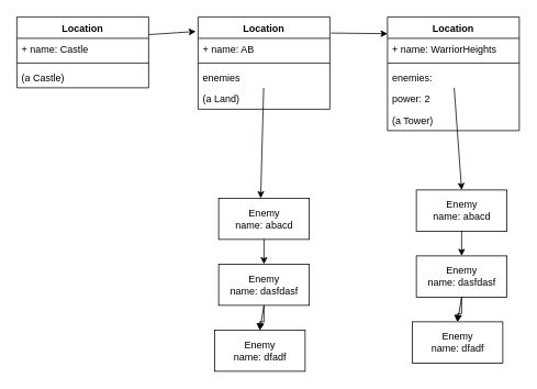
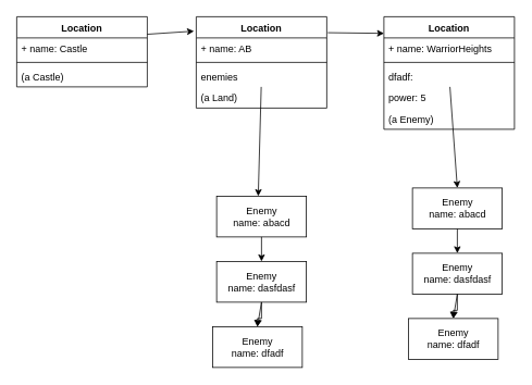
  <mxCell id="0" />
  <mxCell id="1" parent="0" />
  <mxCell id="2" value="Location" style="swimlane;fontStyle=1;align=center;verticalAlign=top;childLayout=stackLayout;horizontal=1;startSize=26;horizontalStack=0;resizeParent=1;resizeParentMax=0;resizeLast=0;collapsible=1;marginBottom=0;" vertex="1" parent="1"><mxGeometry x="20" y="20" width="160" height="86" as="geometry" /></mxCell>
  <mxCell id="3" value="+ name: Castle&#10;" style="text;strokeColor=none;fillColor=none;align=left;verticalAlign=top;spacingLeft=4;spacingRight=4;overflow=hidden;rotatable=0;points=[[0,0.5],[1,0.5]];portConstraint=eastwest;" vertex="1" parent="2"><mxGeometry y="26" width="160" height="26" as="geometry" /></mxCell>
  <mxCell id="4" value="" style="line;strokeWidth=1;fillColor=none;align=left;verticalAlign=middle;spacingTop=-1;spacingLeft=3;spacingRight=3;rotatable=0;labelPosition=right;points=[];portConstraint=eastwest;" vertex="1" parent="2"><mxGeometry y="52" width="160" height="8" as="geometry" /></mxCell>
  <mxCell id="5" value="(a Castle)&#10;" style="text;strokeColor=none;fillColor=none;align=left;verticalAlign=top;spacingLeft=4;spacingRight=4;overflow=hidden;rotatable=0;points=[[0,0.5],[1,0.5]];portConstraint=eastwest;" vertex="1" parent="2"><mxGeometry y="60" width="160" height="26" as="geometry" /></mxCell>
  <mxCell id="6" value="Location" style="swimlane;fontStyle=1;align=center;verticalAlign=top;childLayout=stackLayout;horizontal=1;startSize=26;horizontalStack=0;resizeParent=1;resizeParentMax=0;resizeLast=0;collapsible=1;marginBottom=0;" vertex="1" parent="1"><mxGeometry x="240" y="20" width="160" height="112" as="geometry" /></mxCell>
  <mxCell id="7" value="+ name: AB&#10;" style="text;strokeColor=none;fillColor=none;align=left;verticalAlign=top;spacingLeft=4;spacingRight=4;overflow=hidden;rotatable=0;points=[[0,0.5],[1,0.5]];portConstraint=eastwest;" vertex="1" parent="6"><mxGeometry y="26" width="160" height="26" as="geometry" /></mxCell>
  <mxCell id="8" value="" style="line;strokeWidth=1;fillColor=none;align=left;verticalAlign=middle;spacingTop=-1;spacingLeft=3;spacingRight=3;rotatable=0;labelPosition=right;points=[];portConstraint=eastwest;" vertex="1" parent="6"><mxGeometry y="52" width="160" height="8" as="geometry" /></mxCell>
  <mxCell id="9" value="enemies&#10;" style="text;strokeColor=none;fillColor=none;align=left;verticalAlign=top;spacingLeft=4;spacingRight=4;overflow=hidden;rotatable=0;points=[[0,0.5],[1,0.5]];portConstraint=eastwest;" vertex="1" parent="6"><mxGeometry y="60" width="160" height="26" as="geometry" /></mxCell>
  <mxCell id="10" value="(a Land)&#10;" style="text;strokeColor=none;fillColor=none;align=left;verticalAlign=top;spacingLeft=4;spacingRight=4;overflow=hidden;rotatable=0;points=[[0,0.5],[1,0.5]];portConstraint=eastwest;" vertex="1" parent="6"><mxGeometry y="86" width="160" height="26" as="geometry" /></mxCell>
  <mxCell id="11" value="" style="endArrow=classic;html=1;exitX=1;exitY=0.25;exitDx=0;exitDy=0;entryX=-0.017;entryY=0.158;entryDx=0;entryDy=0;entryPerimeter=0;" edge="1" parent="1" source="2" target="6"><mxGeometry width="50" height="50" relative="1" as="geometry"><mxPoint x="330" y="270" as="sourcePoint" /><mxPoint x="380" y="220" as="targetPoint" /></mxGeometry></mxCell>
  <mxCell id="12" value="Location" style="swimlane;fontStyle=1;align=center;verticalAlign=top;childLayout=stackLayout;horizontal=1;startSize=26;horizontalStack=0;resizeParent=1;resizeParentMax=0;resizeLast=0;collapsible=1;marginBottom=0;" vertex="1" parent="1"><mxGeometry x="470" y="20" width="160" height="138" as="geometry" /></mxCell>
  <mxCell id="13" value="+ name: WarriorHeights&#10;" style="text;strokeColor=none;fillColor=none;align=left;verticalAlign=top;spacingLeft=4;spacingRight=4;overflow=hidden;rotatable=0;points=[[0,0.5],[1,0.5]];portConstraint=eastwest;" vertex="1" parent="12"><mxGeometry y="26" width="160" height="26" as="geometry" /></mxCell>
  <mxCell id="14" value="" style="line;strokeWidth=1;fillColor=none;align=left;verticalAlign=middle;spacingTop=-1;spacingLeft=3;spacingRight=3;rotatable=0;labelPosition=right;points=[];portConstraint=eastwest;" vertex="1" parent="12"><mxGeometry y="52" width="160" height="8" as="geometry" /></mxCell>
- <mxCell id="15" value="enemies: " style="text;strokeColor=none;fillColor=none;align=left;verticalAlign=top;spacingLeft=4;spacingRight=4;overflow=hidden;rotatable=0;points=[[0,0.5],[1,0.5]];portConstraint=eastwest;" vertex="1" parent="12"><mxGeometry y="60" width="160" height="26" as="geometry" /></mxCell>
- <mxCell id="16" value="power: 2" style="text;strokeColor=none;fillColor=none;align=left;verticalAlign=top;spacingLeft=4;spacingRight=4;overflow=hidden;rotatable=0;points=[[0,0.5],[1,0.5]];portConstraint=eastwest;" vertex="1" parent="12"><mxGeometry y="86" width="160" height="26" as="geometry" /></mxCell>
- <mxCell id="17" value="(a Tower)" style="text;strokeColor=none;fillColor=none;align=left;verticalAlign=top;spacingLeft=4;spacingRight=4;overflow=hidden;rotatable=0;points=[[0,0.5],[1,0.5]];portConstraint=eastwest;" vertex="1" parent="12"><mxGeometry y="112" width="160" height="26" as="geometry" /></mxCell>
+ <mxCell id="15" value="dfadf: " style="text;strokeColor=none;fillColor=none;align=left;verticalAlign=top;spacingLeft=4;spacingRight=4;overflow=hidden;rotatable=0;points=[[0,0.5],[1,0.5]];portConstraint=eastwest;" vertex="1" parent="12"><mxGeometry y="60" width="160" height="26" as="geometry" /></mxCell>
+ <mxCell id="16" value="power: 5" style="text;strokeColor=none;fillColor=none;align=left;verticalAlign=top;spacingLeft=4;spacingRight=4;overflow=hidden;rotatable=0;points=[[0,0.5],[1,0.5]];portConstraint=eastwest;" vertex="1" parent="12"><mxGeometry y="86" width="160" height="26" as="geometry" /></mxCell>
+ <mxCell id="17" value="(a Enemy)" style="text;strokeColor=none;fillColor=none;align=left;verticalAlign=top;spacingLeft=4;spacingRight=4;overflow=hidden;rotatable=0;points=[[0,0.5],[1,0.5]];portConstraint=eastwest;" vertex="1" parent="12"><mxGeometry y="112" width="160" height="26" as="geometry" /></mxCell>
  <mxCell id="18" value="" style="endArrow=classic;html=1;entryX=0.001;entryY=0.148;entryDx=0;entryDy=0;entryPerimeter=0;exitX=1.008;exitY=0.175;exitDx=0;exitDy=0;exitPerimeter=0;" edge="1" parent="1" source="6" target="12"><mxGeometry width="50" height="50" relative="1" as="geometry"><mxPoint x="330" y="270" as="sourcePoint" /><mxPoint x="380" y="220" as="targetPoint" /></mxGeometry></mxCell>
  <mxCell id="19" value="" style="endArrow=classic;html=1;" edge="1" parent="1" source="9"><mxGeometry width="50" height="50" relative="1" as="geometry"><mxPoint x="330" y="270" as="sourcePoint" /><mxPoint x="316" y="240" as="targetPoint" /></mxGeometry></mxCell>
  <mxCell id="20" value="Enemy&lt;br&gt;name: abacd" style="html=1;" vertex="1" parent="1"><mxGeometry x="265" y="240" width="110" height="50" as="geometry" /></mxCell>
  <mxCell id="21" value="" style="edgeStyle=orthogonalEdgeStyle;rounded=0;orthogonalLoop=1;jettySize=auto;html=1;" edge="1" parent="1" source="22" target="23"><mxGeometry relative="1" as="geometry" /></mxCell>
  <mxCell id="22" value="Enemy&lt;br&gt;name: dasfdasf" style="html=1;" vertex="1" parent="1"><mxGeometry x="265" y="320" width="110" height="50" as="geometry" /></mxCell>
  <mxCell id="23" value="Enemy&lt;br&gt;name: dfadf" style="html=1;" vertex="1" parent="1"><mxGeometry x="260" y="400" width="110" height="50" as="geometry" /></mxCell>
  <mxCell id="24" value="" style="endArrow=classic;html=1;exitX=0.5;exitY=1;exitDx=0;exitDy=0;entryX=0.5;entryY=0;entryDx=0;entryDy=0;" edge="1" parent="1" source="20" target="22"><mxGeometry width="50" height="50" relative="1" as="geometry"><mxPoint x="330" y="260" as="sourcePoint" /><mxPoint x="380" y="210" as="targetPoint" /></mxGeometry></mxCell>
  <mxCell id="25" value="" style="endArrow=classic;html=1;entryX=0.5;entryY=0;entryDx=0;entryDy=0;exitX=0.5;exitY=1;exitDx=0;exitDy=0;" edge="1" parent="1" source="22" target="23"><mxGeometry width="50" height="50" relative="1" as="geometry"><mxPoint x="330" y="260" as="sourcePoint" /><mxPoint x="380" y="210" as="targetPoint" /></mxGeometry></mxCell>
  <mxCell id="26" value="Enemy&lt;br&gt;name: abacd" style="html=1;" vertex="1" parent="1"><mxGeometry x="505" y="230" width="110" height="50" as="geometry" /></mxCell>
  <mxCell id="27" value="" style="edgeStyle=orthogonalEdgeStyle;rounded=0;orthogonalLoop=1;jettySize=auto;html=1;" edge="1" parent="1" source="28" target="29"><mxGeometry relative="1" as="geometry" /></mxCell>
  <mxCell id="28" value="Enemy&lt;br&gt;name: dasfdasf" style="html=1;" vertex="1" parent="1"><mxGeometry x="505" y="310" width="110" height="50" as="geometry" /></mxCell>
  <mxCell id="29" value="Enemy&lt;br&gt;name: dfadf" style="html=1;" vertex="1" parent="1"><mxGeometry x="500" y="390" width="110" height="50" as="geometry" /></mxCell>
  <mxCell id="30" value="" style="endArrow=classic;html=1;exitX=0.5;exitY=1;exitDx=0;exitDy=0;entryX=0.5;entryY=0;entryDx=0;entryDy=0;" edge="1" parent="1" source="26" target="28"><mxGeometry width="50" height="50" relative="1" as="geometry"><mxPoint x="570" y="250" as="sourcePoint" /><mxPoint x="620" y="200" as="targetPoint" /></mxGeometry></mxCell>
  <mxCell id="31" value="" style="endArrow=classic;html=1;entryX=0.5;entryY=0;entryDx=0;entryDy=0;exitX=0.5;exitY=1;exitDx=0;exitDy=0;" edge="1" parent="1" source="28" target="29"><mxGeometry width="50" height="50" relative="1" as="geometry"><mxPoint x="570" y="250" as="sourcePoint" /><mxPoint x="620" y="200" as="targetPoint" /></mxGeometry></mxCell>
  <mxCell id="32" value="" style="endArrow=classic;html=1;entryX=0.5;entryY=0;entryDx=0;entryDy=0;" edge="1" parent="1" source="15" target="26"><mxGeometry width="50" height="50" relative="1" as="geometry"><mxPoint x="330" y="260" as="sourcePoint" /><mxPoint x="380" y="210" as="targetPoint" /></mxGeometry></mxCell>
